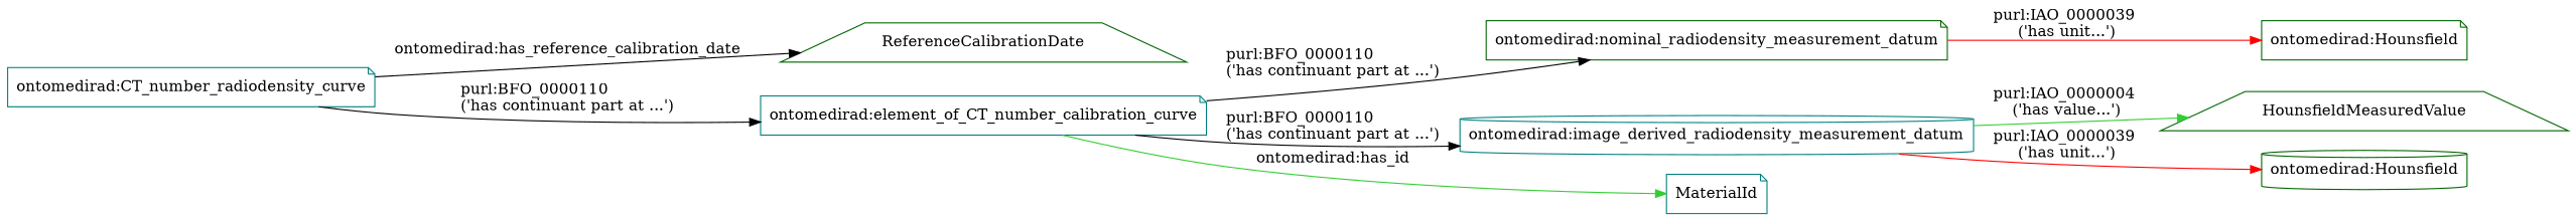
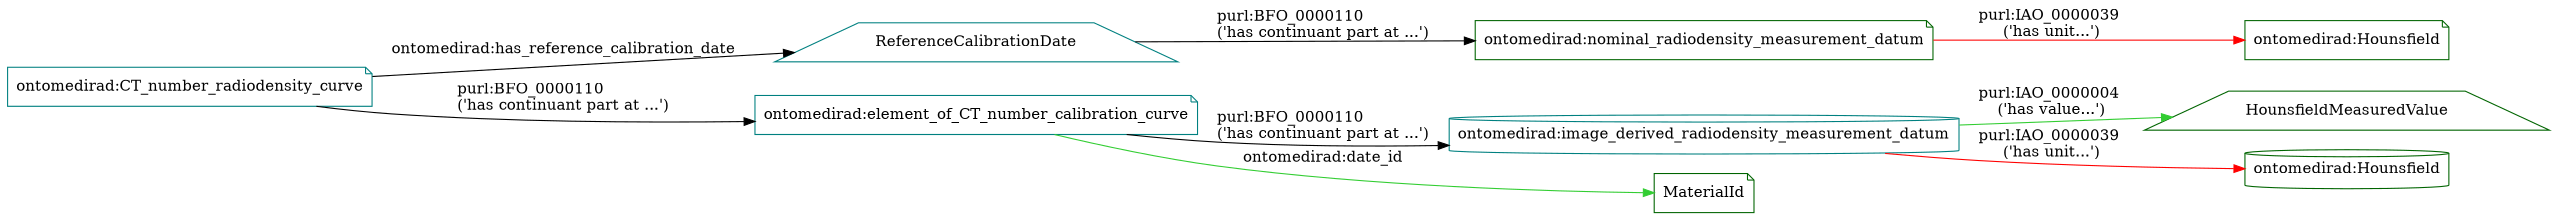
  digraph {
    rankdir=LR
    node [color=darkgreen shape=note]
    n1 [color=teal label="ontomedirad:CT_number_radiodensity_curve"]
-   ReferenceCalibrationDate [shape=trapezium]
+   ReferenceCalibrationDate [color=teal shape=trapezium]
    n3 [color=teal label="ontomedirad:element_of_CT_number_calibration_curve"]
    n4 [color=teal label="ontomedirad:image_derived_radiodensity_measurement_datum" shape=cylinder]
    n5 [label="ontomedirad:nominal_radiodensity_measurement_datum"]
-   MaterialId [color=teal]
+   MaterialId
    HounsfieldMeasuredValue [shape=trapezium]
    n8 [label="ontomedirad:Hounsfield" shape=cylinder]
    n9 [label="ontomedirad:Hounsfield"]
    n1 -> ReferenceCalibrationDate [label="ontomedirad:has_reference_calibration_date"]
    n1 -> n3 [label="purl:BFO_0000110 \l('has continuant part at ...')"]
    n3 -> n4 [label="purl:BFO_0000110 \l('has continuant part at ...')"]
-   n3 -> n5 [label="purl:BFO_0000110 \l('has continuant part at ...')"]
-   n3 -> MaterialId [color=limegreen label="ontomedirad:has_id"]
+   ReferenceCalibrationDate -> n5 [label="purl:BFO_0000110 \l('has continuant part at ...')"]
+   n3 -> MaterialId [color=limegreen label="ontomedirad:date_id"]
    n4 -> HounsfieldMeasuredValue [color=limegreen label="purl:IAO_0000004 \l('has value...')"]
    n4 -> n8 [color=red label="purl:IAO_0000039 \l('has unit...')"]
    n5 -> n9 [color=red label="purl:IAO_0000039 \l('has unit...')"]
  }
